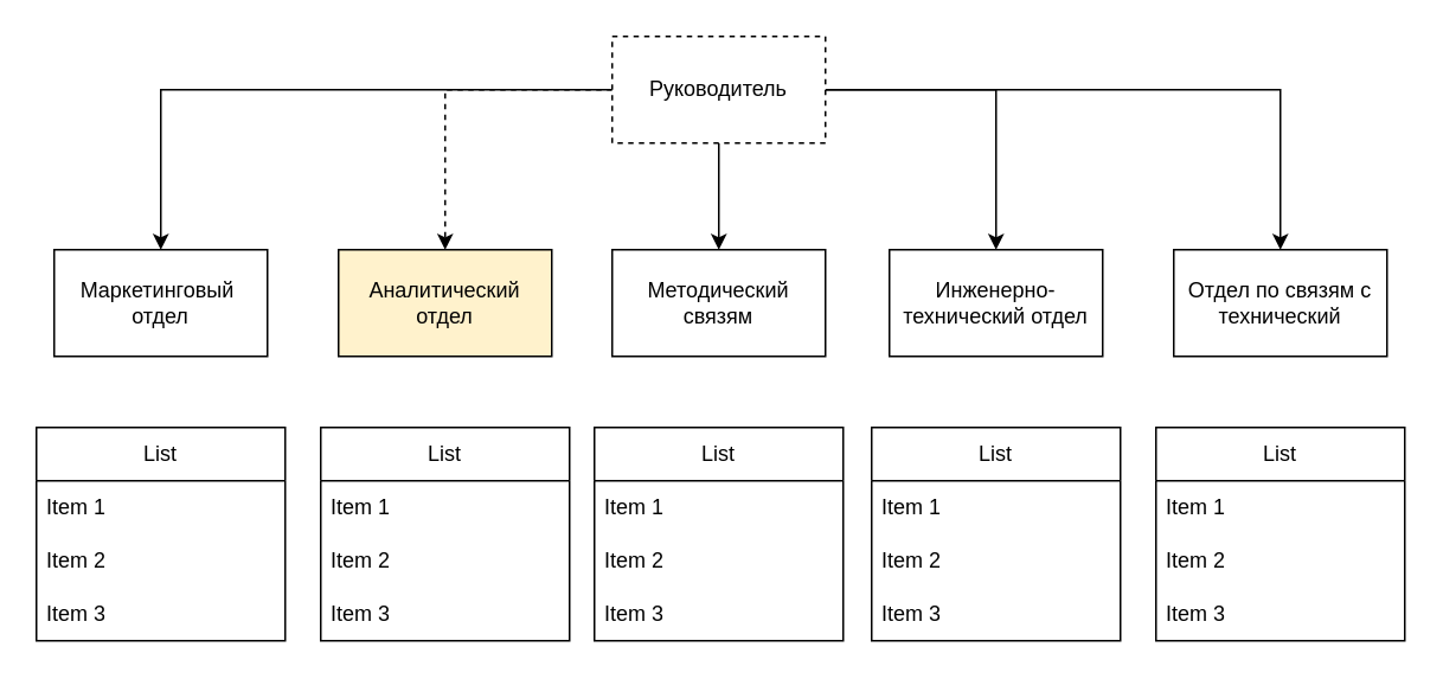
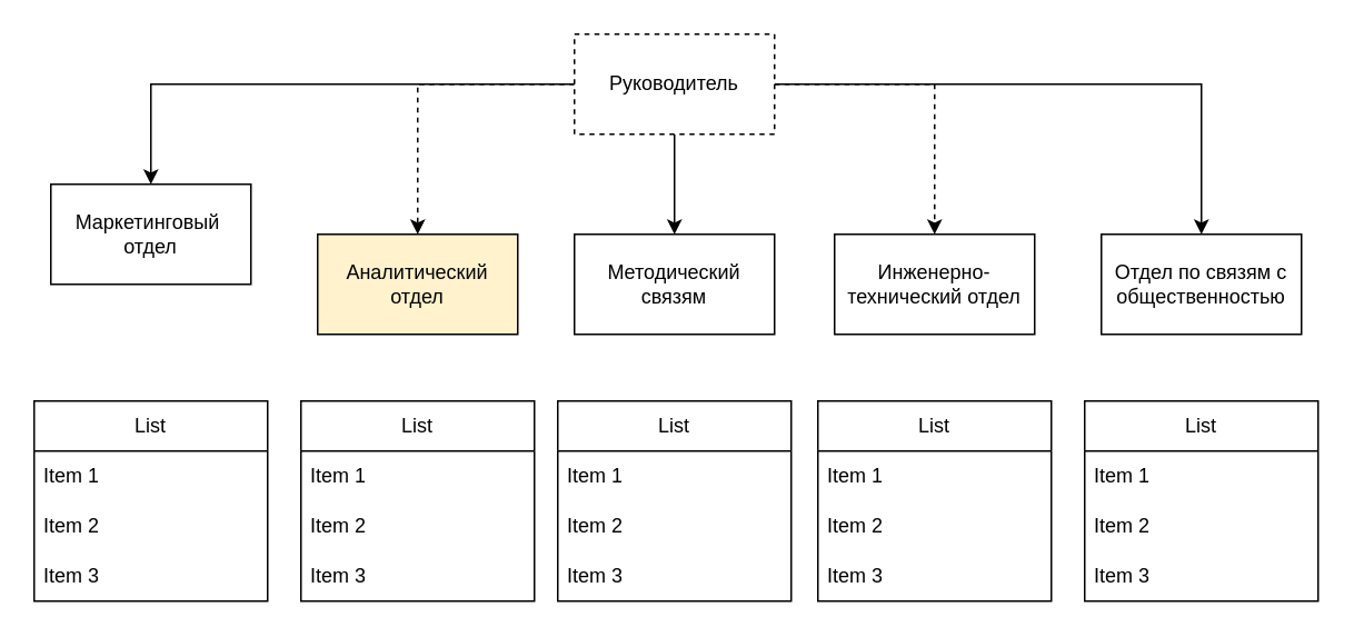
  <mxCell id="0" />
  <mxCell id="1" parent="0" />
  <mxCell id="2" style="edgeStyle=orthogonalEdgeStyle;rounded=0;orthogonalLoop=1;jettySize=auto;html=1;" edge="1" parent="1" source="7" target="8"><mxGeometry relative="1" as="geometry" /></mxCell>
  <mxCell id="3" style="edgeStyle=orthogonalEdgeStyle;rounded=0;orthogonalLoop=1;jettySize=auto;html=1;dashed=1;" edge="1" parent="1" source="7" target="9"><mxGeometry relative="1" as="geometry" /></mxCell>
  <mxCell id="4" style="edgeStyle=orthogonalEdgeStyle;rounded=0;orthogonalLoop=1;jettySize=auto;html=1;entryX=0.5;entryY=0;entryDx=0;entryDy=0;" edge="1" parent="1" source="7" target="10"><mxGeometry relative="1" as="geometry" /></mxCell>
- <mxCell id="5" style="edgeStyle=orthogonalEdgeStyle;rounded=0;orthogonalLoop=1;jettySize=auto;html=1;entryX=0.5;entryY=0;entryDx=0;entryDy=0;" edge="1" parent="1" source="7" target="11"><mxGeometry relative="1" as="geometry" /></mxCell>
+ <mxCell id="5" style="edgeStyle=orthogonalEdgeStyle;rounded=0;orthogonalLoop=1;jettySize=auto;html=1;entryX=0.5;entryY=0;entryDx=0;entryDy=0;dashed=1;" edge="1" parent="1" source="7" target="11"><mxGeometry relative="1" as="geometry" /></mxCell>
  <mxCell id="6" style="edgeStyle=orthogonalEdgeStyle;rounded=0;orthogonalLoop=1;jettySize=auto;html=1;entryX=0.5;entryY=0;entryDx=0;entryDy=0;" edge="1" parent="1" source="7" target="12"><mxGeometry relative="1" as="geometry" /></mxCell>
  <mxCell id="7" value="Руководитель" style="rounded=0;whiteSpace=wrap;html=1;dashed=1;" vertex="1" parent="1"><mxGeometry x="344" y="20" width="120" height="60" as="geometry" /></mxCell>
- <mxCell id="8" value="Маркетинговый&amp;nbsp;&lt;div&gt;отдел&lt;/div&gt;" style="rounded=0;whiteSpace=wrap;html=1;" vertex="1" parent="1"><mxGeometry x="30" y="140" width="120" height="60" as="geometry" /></mxCell>
+ <mxCell id="8" value="Маркетинговый&amp;nbsp;&lt;div&gt;отдел&lt;/div&gt;" style="rounded=0;whiteSpace=wrap;html=1;" vertex="1" parent="1"><mxGeometry x="30" y="110" width="120" height="60" as="geometry" /></mxCell>
  <mxCell id="9" value="Аналитический&lt;div&gt;отдел&lt;/div&gt;" style="rounded=0;whiteSpace=wrap;html=1;fillColor=#fff2cc;" vertex="1" parent="1"><mxGeometry x="190" y="140" width="120" height="60" as="geometry" /></mxCell>
  <mxCell id="10" value="Методический&lt;div&gt;связям&lt;/div&gt;" style="rounded=0;whiteSpace=wrap;html=1;" vertex="1" parent="1"><mxGeometry x="344" y="140" width="120" height="60" as="geometry" /></mxCell>
  <mxCell id="11" value="Инженерно-технический отдел" style="rounded=0;whiteSpace=wrap;html=1;" vertex="1" parent="1"><mxGeometry x="500" y="140" width="120" height="60" as="geometry" /></mxCell>
- <mxCell id="12" value="Отдел по связям с технический" style="rounded=0;whiteSpace=wrap;html=1;" vertex="1" parent="1"><mxGeometry x="660" y="140" width="120" height="60" as="geometry" /></mxCell>
+ <mxCell id="12" value="Отдел по связям с общественностью" style="rounded=0;whiteSpace=wrap;html=1;" vertex="1" parent="1"><mxGeometry x="660" y="140" width="120" height="60" as="geometry" /></mxCell>
  <mxCell id="13" value="List" style="swimlane;fontStyle=0;childLayout=stackLayout;horizontal=1;startSize=30;horizontalStack=0;resizeParent=1;resizeParentMax=0;resizeLast=0;collapsible=1;marginBottom=0;whiteSpace=wrap;html=1;" vertex="1" parent="1"><mxGeometry x="20" y="240" width="140" height="120" as="geometry" /></mxCell>
  <mxCell id="14" value="Item 1" style="text;strokeColor=none;fillColor=none;align=left;verticalAlign=middle;spacingLeft=4;spacingRight=4;overflow=hidden;points=[[0,0.5],[1,0.5]];portConstraint=eastwest;rotatable=0;whiteSpace=wrap;html=1;" vertex="1" parent="13"><mxGeometry y="30" width="140" height="30" as="geometry" /></mxCell>
  <mxCell id="15" value="Item 2" style="text;strokeColor=none;fillColor=none;align=left;verticalAlign=middle;spacingLeft=4;spacingRight=4;overflow=hidden;points=[[0,0.5],[1,0.5]];portConstraint=eastwest;rotatable=0;whiteSpace=wrap;html=1;" vertex="1" parent="13"><mxGeometry y="60" width="140" height="30" as="geometry" /></mxCell>
  <mxCell id="16" value="Item 3" style="text;strokeColor=none;fillColor=none;align=left;verticalAlign=middle;spacingLeft=4;spacingRight=4;overflow=hidden;points=[[0,0.5],[1,0.5]];portConstraint=eastwest;rotatable=0;whiteSpace=wrap;html=1;" vertex="1" parent="13"><mxGeometry y="90" width="140" height="30" as="geometry" /></mxCell>
  <mxCell id="17" value="List" style="swimlane;fontStyle=0;childLayout=stackLayout;horizontal=1;startSize=30;horizontalStack=0;resizeParent=1;resizeParentMax=0;resizeLast=0;collapsible=1;marginBottom=0;whiteSpace=wrap;html=1;" vertex="1" parent="1"><mxGeometry x="180" y="240" width="140" height="120" as="geometry" /></mxCell>
  <mxCell id="18" value="Item 1" style="text;strokeColor=none;fillColor=none;align=left;verticalAlign=middle;spacingLeft=4;spacingRight=4;overflow=hidden;points=[[0,0.5],[1,0.5]];portConstraint=eastwest;rotatable=0;whiteSpace=wrap;html=1;" vertex="1" parent="17"><mxGeometry y="30" width="140" height="30" as="geometry" /></mxCell>
  <mxCell id="19" value="Item 2" style="text;strokeColor=none;fillColor=none;align=left;verticalAlign=middle;spacingLeft=4;spacingRight=4;overflow=hidden;points=[[0,0.5],[1,0.5]];portConstraint=eastwest;rotatable=0;whiteSpace=wrap;html=1;" vertex="1" parent="17"><mxGeometry y="60" width="140" height="30" as="geometry" /></mxCell>
  <mxCell id="20" value="Item 3" style="text;strokeColor=none;fillColor=none;align=left;verticalAlign=middle;spacingLeft=4;spacingRight=4;overflow=hidden;points=[[0,0.5],[1,0.5]];portConstraint=eastwest;rotatable=0;whiteSpace=wrap;html=1;" vertex="1" parent="17"><mxGeometry y="90" width="140" height="30" as="geometry" /></mxCell>
  <mxCell id="21" value="List" style="swimlane;fontStyle=0;childLayout=stackLayout;horizontal=1;startSize=30;horizontalStack=0;resizeParent=1;resizeParentMax=0;resizeLast=0;collapsible=1;marginBottom=0;whiteSpace=wrap;html=1;" vertex="1" parent="1"><mxGeometry x="334" y="240" width="140" height="120" as="geometry" /></mxCell>
  <mxCell id="22" value="Item 1" style="text;strokeColor=none;fillColor=none;align=left;verticalAlign=middle;spacingLeft=4;spacingRight=4;overflow=hidden;points=[[0,0.5],[1,0.5]];portConstraint=eastwest;rotatable=0;whiteSpace=wrap;html=1;" vertex="1" parent="21"><mxGeometry y="30" width="140" height="30" as="geometry" /></mxCell>
  <mxCell id="23" value="Item 2" style="text;strokeColor=none;fillColor=none;align=left;verticalAlign=middle;spacingLeft=4;spacingRight=4;overflow=hidden;points=[[0,0.5],[1,0.5]];portConstraint=eastwest;rotatable=0;whiteSpace=wrap;html=1;" vertex="1" parent="21"><mxGeometry y="60" width="140" height="30" as="geometry" /></mxCell>
  <mxCell id="24" value="Item 3" style="text;strokeColor=none;fillColor=none;align=left;verticalAlign=middle;spacingLeft=4;spacingRight=4;overflow=hidden;points=[[0,0.5],[1,0.5]];portConstraint=eastwest;rotatable=0;whiteSpace=wrap;html=1;" vertex="1" parent="21"><mxGeometry y="90" width="140" height="30" as="geometry" /></mxCell>
  <mxCell id="25" value="List" style="swimlane;fontStyle=0;childLayout=stackLayout;horizontal=1;startSize=30;horizontalStack=0;resizeParent=1;resizeParentMax=0;resizeLast=0;collapsible=1;marginBottom=0;whiteSpace=wrap;html=1;" vertex="1" parent="1"><mxGeometry x="490" y="240" width="140" height="120" as="geometry" /></mxCell>
  <mxCell id="26" value="Item 1" style="text;strokeColor=none;fillColor=none;align=left;verticalAlign=middle;spacingLeft=4;spacingRight=4;overflow=hidden;points=[[0,0.5],[1,0.5]];portConstraint=eastwest;rotatable=0;whiteSpace=wrap;html=1;" vertex="1" parent="25"><mxGeometry y="30" width="140" height="30" as="geometry" /></mxCell>
  <mxCell id="27" value="Item 2" style="text;strokeColor=none;fillColor=none;align=left;verticalAlign=middle;spacingLeft=4;spacingRight=4;overflow=hidden;points=[[0,0.5],[1,0.5]];portConstraint=eastwest;rotatable=0;whiteSpace=wrap;html=1;" vertex="1" parent="25"><mxGeometry y="60" width="140" height="30" as="geometry" /></mxCell>
  <mxCell id="28" value="Item 3" style="text;strokeColor=none;fillColor=none;align=left;verticalAlign=middle;spacingLeft=4;spacingRight=4;overflow=hidden;points=[[0,0.5],[1,0.5]];portConstraint=eastwest;rotatable=0;whiteSpace=wrap;html=1;" vertex="1" parent="25"><mxGeometry y="90" width="140" height="30" as="geometry" /></mxCell>
  <mxCell id="29" value="List" style="swimlane;fontStyle=0;childLayout=stackLayout;horizontal=1;startSize=30;horizontalStack=0;resizeParent=1;resizeParentMax=0;resizeLast=0;collapsible=1;marginBottom=0;whiteSpace=wrap;html=1;" vertex="1" parent="1"><mxGeometry x="650" y="240" width="140" height="120" as="geometry" /></mxCell>
  <mxCell id="30" value="Item 1" style="text;strokeColor=none;fillColor=none;align=left;verticalAlign=middle;spacingLeft=4;spacingRight=4;overflow=hidden;points=[[0,0.5],[1,0.5]];portConstraint=eastwest;rotatable=0;whiteSpace=wrap;html=1;" vertex="1" parent="29"><mxGeometry y="30" width="140" height="30" as="geometry" /></mxCell>
  <mxCell id="31" value="Item 2" style="text;strokeColor=none;fillColor=none;align=left;verticalAlign=middle;spacingLeft=4;spacingRight=4;overflow=hidden;points=[[0,0.5],[1,0.5]];portConstraint=eastwest;rotatable=0;whiteSpace=wrap;html=1;" vertex="1" parent="29"><mxGeometry y="60" width="140" height="30" as="geometry" /></mxCell>
  <mxCell id="32" value="Item 3" style="text;strokeColor=none;fillColor=none;align=left;verticalAlign=middle;spacingLeft=4;spacingRight=4;overflow=hidden;points=[[0,0.5],[1,0.5]];portConstraint=eastwest;rotatable=0;whiteSpace=wrap;html=1;" vertex="1" parent="29"><mxGeometry y="90" width="140" height="30" as="geometry" /></mxCell>
